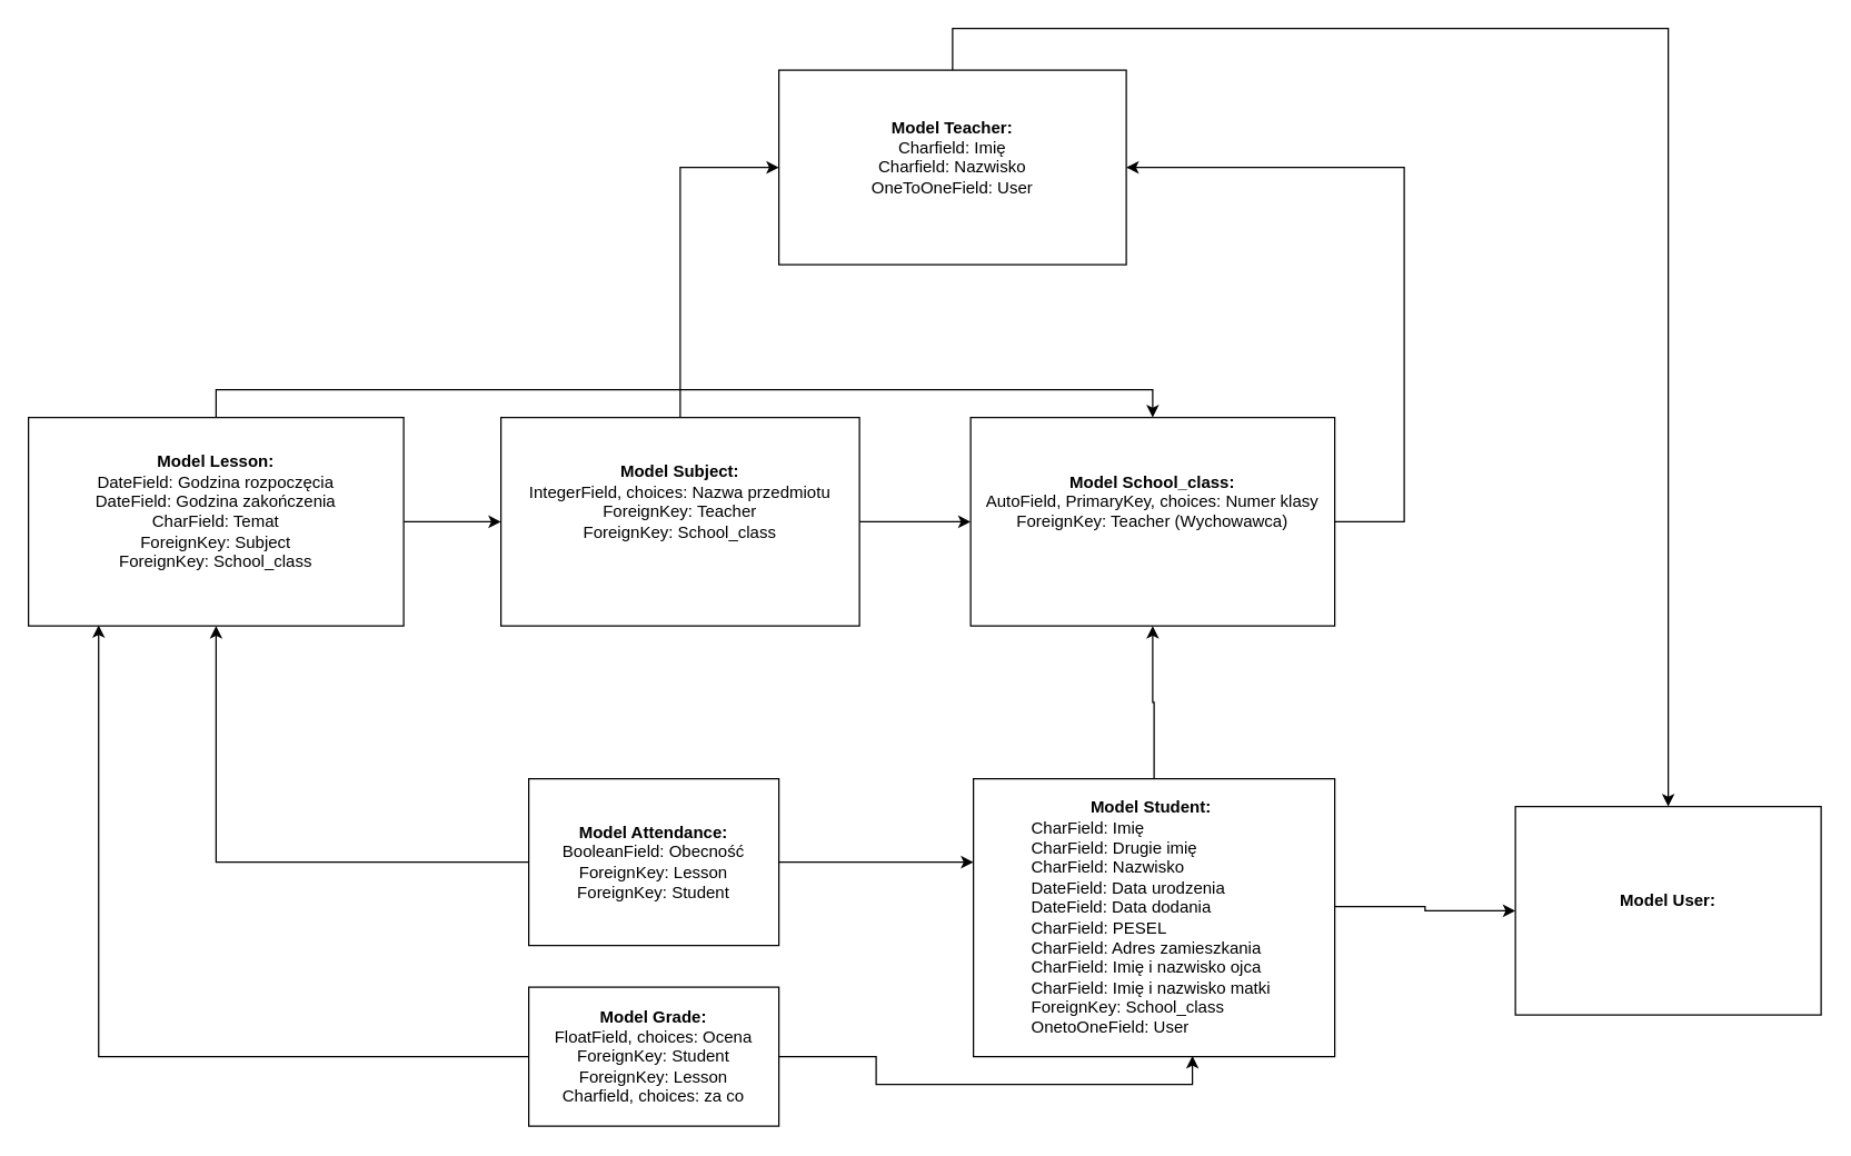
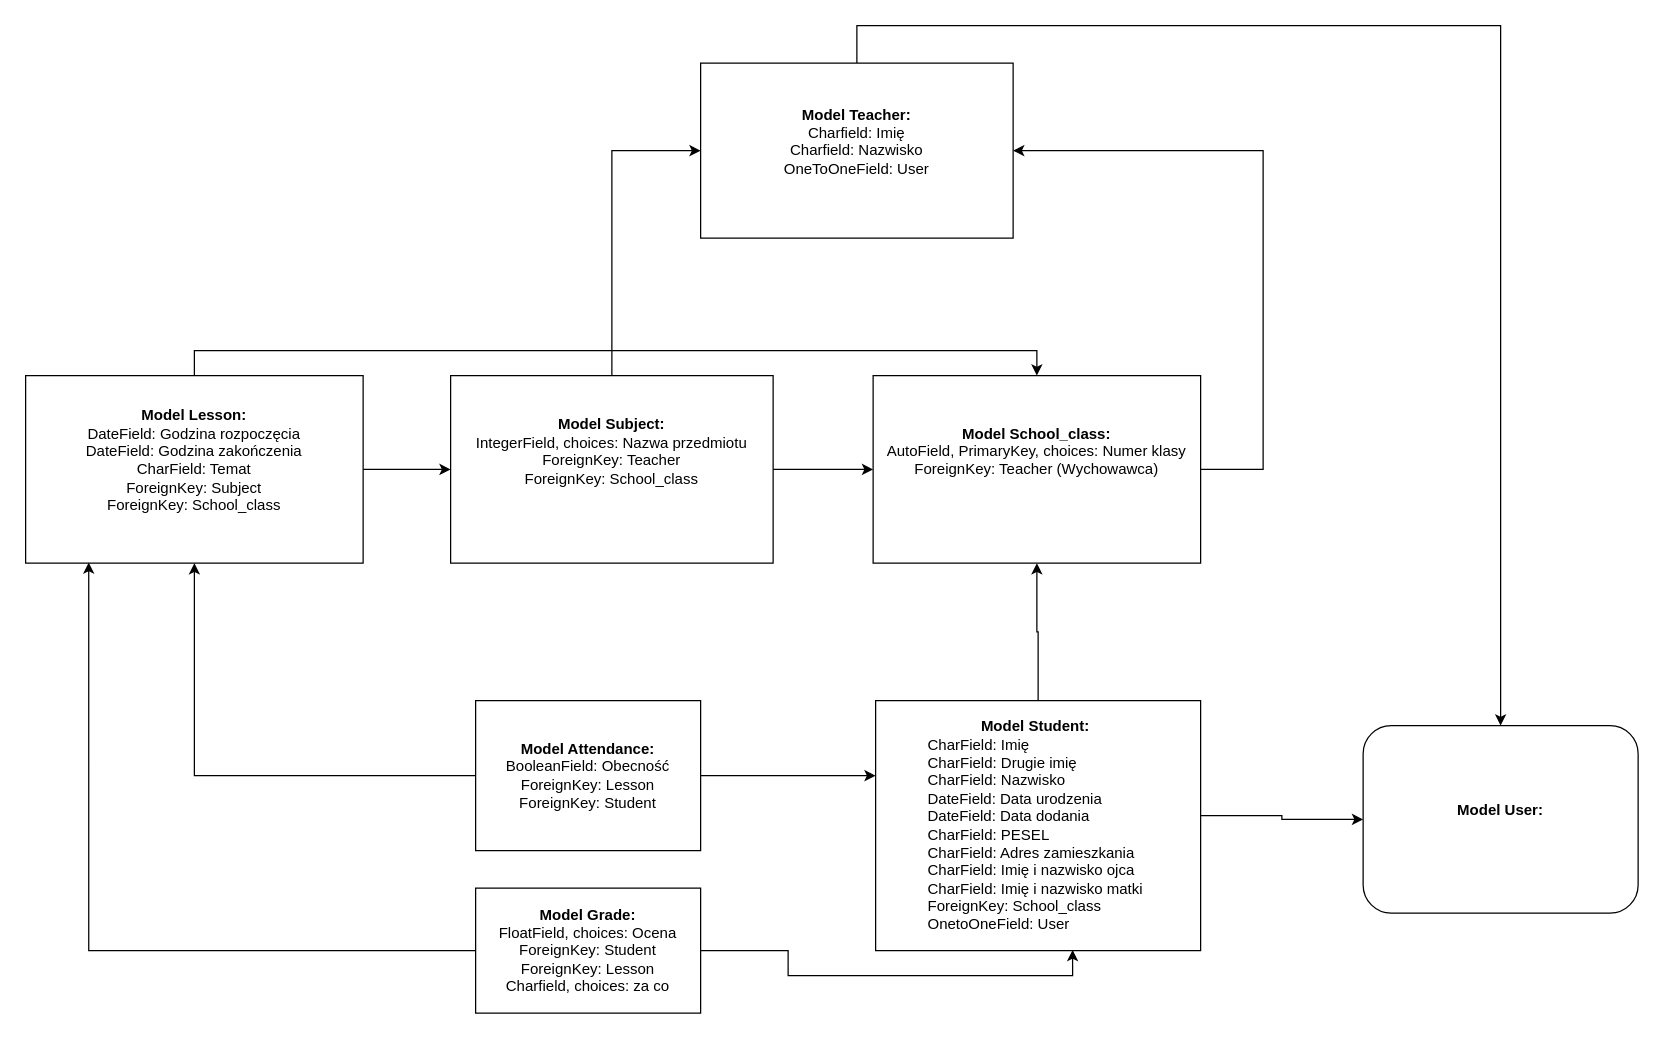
  <mxCell id="0" />
  <mxCell id="1" parent="0" />
  <mxCell id="2" style="edgeStyle=orthogonalEdgeStyle;rounded=0;orthogonalLoop=1;jettySize=auto;html=1;entryX=0.5;entryY=1;entryDx=0;entryDy=0;exitX=0.5;exitY=0;exitDx=0;exitDy=0;" edge="1" parent="1" source="4" target="6"><mxGeometry relative="1" as="geometry" /></mxCell>
  <mxCell id="3" style="edgeStyle=orthogonalEdgeStyle;rounded=0;orthogonalLoop=1;jettySize=auto;html=1;entryX=0;entryY=0.5;entryDx=0;entryDy=0;exitX=1;exitY=0.46;exitDx=0;exitDy=0;exitPerimeter=0;" edge="1" parent="1" source="4" target="21"><mxGeometry relative="1" as="geometry"><mxPoint x="970" y="655" as="sourcePoint" /></mxGeometry></mxCell>
  <mxCell id="4" value="&lt;blockquote&gt;&lt;div align=&quot;center&quot;&gt;&lt;b&gt;&lt;br&gt;&lt;/b&gt;&lt;/div&gt;&lt;div align=&quot;center&quot;&gt;&lt;b&gt;&lt;br&gt;&lt;/b&gt;&lt;/div&gt;&lt;div align=&quot;center&quot;&gt;&lt;b&gt;&lt;br&gt;&lt;/b&gt;&lt;/div&gt;&lt;div align=&quot;center&quot;&gt;&lt;b&gt;Model Student:&lt;/b&gt;&lt;/div&gt;&lt;div align=&quot;left&quot;&gt;CharField: Imię&lt;/div&gt;&lt;div align=&quot;left&quot;&gt;CharField: Drugie imię&lt;br&gt;&lt;/div&gt;&lt;div align=&quot;left&quot;&gt;CharField: Nazwisko&lt;/div&gt;&lt;div align=&quot;left&quot;&gt;DateField: Data urodzenia&lt;/div&gt;&lt;div align=&quot;left&quot;&gt;DateField: Data dodania&lt;/div&gt;&lt;div align=&quot;left&quot;&gt;CharField: PESEL&lt;/div&gt;&lt;div align=&quot;left&quot;&gt;CharField: Adres zamieszkania&lt;/div&gt;&lt;div align=&quot;left&quot;&gt;CharField: Imię i nazwisko ojca&lt;/div&gt;&lt;div align=&quot;left&quot;&gt;CharField: Imię i nazwisko matki&lt;/div&gt;&lt;div align=&quot;left&quot;&gt;ForeignKey: School_class&lt;/div&gt;&lt;div align=&quot;left&quot;&gt;OnetoOneField: User&lt;br&gt;&lt;/div&gt;&lt;div align=&quot;left&quot;&gt;&lt;br&gt;&lt;/div&gt;&lt;div align=&quot;left&quot;&gt;&lt;br&gt;&lt;/div&gt;&lt;div align=&quot;left&quot;&gt;&lt;br&gt;&lt;/div&gt;&lt;/blockquote&gt;" style="rounded=0;whiteSpace=wrap;html=1;align=left;" vertex="1" parent="1"><mxGeometry x="700" y="560" width="260" height="200" as="geometry" /></mxCell>
  <mxCell id="5" style="edgeStyle=orthogonalEdgeStyle;rounded=0;orthogonalLoop=1;jettySize=auto;html=1;entryX=1;entryY=0.5;entryDx=0;entryDy=0;" edge="1" parent="1" source="6" target="17"><mxGeometry relative="1" as="geometry"><Array as="points"><mxPoint x="1010" y="375" /><mxPoint x="1010" y="120" /></Array></mxGeometry></mxCell>
  <mxCell id="6" value="&lt;div&gt;&lt;b&gt;Model School_class:&lt;/b&gt;&lt;/div&gt;&lt;div&gt;AutoField, PrimaryKey, choices: Numer klasy&lt;/div&gt;&lt;div&gt;ForeignKey: Teacher (Wychowawca)&lt;br&gt;&lt;/div&gt;&lt;div&gt;&lt;br&gt;&lt;/div&gt;&lt;div&gt;&lt;br&gt;&lt;/div&gt;" style="rounded=0;whiteSpace=wrap;html=1;" vertex="1" parent="1"><mxGeometry x="698" y="300" width="262" height="150" as="geometry" /></mxCell>
  <mxCell id="7" style="edgeStyle=orthogonalEdgeStyle;rounded=0;orthogonalLoop=1;jettySize=auto;html=1;entryX=0;entryY=0.5;entryDx=0;entryDy=0;" edge="1" parent="1" source="9" target="6"><mxGeometry relative="1" as="geometry" /></mxCell>
  <mxCell id="8" style="edgeStyle=orthogonalEdgeStyle;rounded=0;orthogonalLoop=1;jettySize=auto;html=1;entryX=0;entryY=0.5;entryDx=0;entryDy=0;" edge="1" parent="1" source="9" target="17"><mxGeometry relative="1" as="geometry" /></mxCell>
  <mxCell id="9" value="&lt;div&gt;&lt;b&gt;Model Subject:&lt;/b&gt;&lt;/div&gt;&lt;div&gt;IntegerField, choices: Nazwa przedmiotu&lt;/div&gt;&lt;div&gt;ForeignKey: Teacher&lt;/div&gt;&lt;div&gt;ForeignKey: School_class&lt;br&gt;&lt;/div&gt;&lt;div&gt;&lt;br&gt;&lt;/div&gt;&lt;div&gt;&lt;b&gt;&lt;br&gt;&lt;/b&gt;&lt;/div&gt;" style="rounded=0;whiteSpace=wrap;html=1;" vertex="1" parent="1"><mxGeometry x="360" y="300" width="258" height="150" as="geometry" /></mxCell>
  <mxCell id="10" style="edgeStyle=orthogonalEdgeStyle;rounded=0;orthogonalLoop=1;jettySize=auto;html=1;entryX=0;entryY=0.5;entryDx=0;entryDy=0;" edge="1" parent="1" source="12" target="9"><mxGeometry relative="1" as="geometry" /></mxCell>
  <mxCell id="11" style="edgeStyle=orthogonalEdgeStyle;rounded=0;orthogonalLoop=1;jettySize=auto;html=1;entryX=0.5;entryY=0;entryDx=0;entryDy=0;" edge="1" parent="1" source="12" target="6"><mxGeometry relative="1" as="geometry"><Array as="points"><mxPoint x="155" y="280" /><mxPoint x="829" y="280" /></Array></mxGeometry></mxCell>
  <mxCell id="12" value="&lt;div&gt;&lt;b&gt;Model Lesson:&lt;/b&gt;&lt;/div&gt;&lt;div&gt;DateField: Godzina rozpoczęcia&lt;/div&gt;&lt;div&gt;DateField: Godzina zakończenia&lt;/div&gt;&lt;div&gt;CharField: Temat&lt;/div&gt;&lt;div&gt;ForeignKey: Subject&lt;/div&gt;&lt;div&gt;ForeignKey: School_class&lt;br&gt;&lt;/div&gt;&lt;div&gt;&lt;br&gt;&lt;/div&gt;" style="rounded=0;whiteSpace=wrap;html=1;" vertex="1" parent="1"><mxGeometry x="20" y="300" width="270" height="150" as="geometry" /></mxCell>
  <mxCell id="13" style="edgeStyle=orthogonalEdgeStyle;rounded=0;orthogonalLoop=1;jettySize=auto;html=1;" edge="1" parent="1" source="15"><mxGeometry relative="1" as="geometry"><mxPoint x="700" y="620" as="targetPoint" /></mxGeometry></mxCell>
  <mxCell id="14" style="edgeStyle=orthogonalEdgeStyle;rounded=0;orthogonalLoop=1;jettySize=auto;html=1;" edge="1" parent="1" source="15" target="12"><mxGeometry relative="1" as="geometry" /></mxCell>
  <mxCell id="15" value="&lt;div&gt;&lt;b&gt;Model Attendance:&lt;/b&gt;&lt;/div&gt;&lt;div&gt;BooleanField: Obecność&lt;/div&gt;&lt;div&gt;ForeignKey: Lesson&lt;/div&gt;&lt;div&gt;ForeignKey: Student&lt;br&gt;&lt;/div&gt;" style="rounded=0;whiteSpace=wrap;html=1;" vertex="1" parent="1"><mxGeometry x="380" y="560" width="180" height="120" as="geometry" /></mxCell>
  <mxCell id="16" style="edgeStyle=orthogonalEdgeStyle;rounded=0;orthogonalLoop=1;jettySize=auto;html=1;" edge="1" parent="1" source="17" target="21"><mxGeometry relative="1" as="geometry"><Array as="points"><mxPoint x="685" y="20" /><mxPoint x="1200" y="20" /></Array></mxGeometry></mxCell>
  <mxCell id="17" value="&lt;div&gt;&lt;b&gt;Model Teacher:&lt;/b&gt;&lt;/div&gt;&lt;div&gt;Charfield: Imię&lt;/div&gt;&lt;div&gt;Charfield: Nazwisko&lt;/div&gt;&lt;div&gt;OneToOneField: User&lt;br&gt;&lt;/div&gt;&lt;div&gt;&lt;br&gt;&lt;/div&gt;" style="rounded=0;whiteSpace=wrap;html=1;" vertex="1" parent="1"><mxGeometry x="560" y="50" width="250" height="140" as="geometry" /></mxCell>
  <mxCell id="18" style="edgeStyle=orthogonalEdgeStyle;rounded=0;orthogonalLoop=1;jettySize=auto;html=1;entryX=0.606;entryY=0.997;entryDx=0;entryDy=0;entryPerimeter=0;" edge="1" parent="1" source="20" target="4"><mxGeometry relative="1" as="geometry" /></mxCell>
  <mxCell id="19" style="edgeStyle=orthogonalEdgeStyle;rounded=0;orthogonalLoop=1;jettySize=auto;html=1;entryX=0.187;entryY=0.997;entryDx=0;entryDy=0;entryPerimeter=0;" edge="1" parent="1" source="20" target="12"><mxGeometry relative="1" as="geometry" /></mxCell>
  <mxCell id="20" value="&lt;div&gt;&lt;b&gt;Model Grade:&lt;/b&gt;&lt;/div&gt;&lt;div&gt;FloatField, choices: Ocena&lt;/div&gt;&lt;div&gt;ForeignKey: Student&lt;/div&gt;&lt;div&gt;ForeignKey: Lesson&lt;/div&gt;&lt;div&gt;Charfield, choices: za co&lt;br&gt;&lt;/div&gt;" style="rounded=0;whiteSpace=wrap;html=1;" vertex="1" parent="1"><mxGeometry x="380" y="710" width="180" height="100" as="geometry" /></mxCell>
- <mxCell id="21" value="&lt;div&gt;&lt;b&gt;Model User:&lt;/b&gt;&lt;/div&gt;&lt;div&gt;&lt;b&gt;&lt;br&gt;&lt;/b&gt;&lt;/div&gt;" style="rounded=0;whiteSpace=wrap;html=1;" vertex="1" parent="1"><mxGeometry x="1090" y="580" width="220" height="150" as="geometry" /></mxCell>
+ <mxCell id="21" value="&lt;div&gt;&lt;b&gt;Model User:&lt;/b&gt;&lt;/div&gt;&lt;div&gt;&lt;b&gt;&lt;br&gt;&lt;/b&gt;&lt;/div&gt;" style="whiteSpace=wrap;html=1;rounded=1;" vertex="1" parent="1"><mxGeometry x="1090" y="580" width="220" height="150" as="geometry" /></mxCell>
